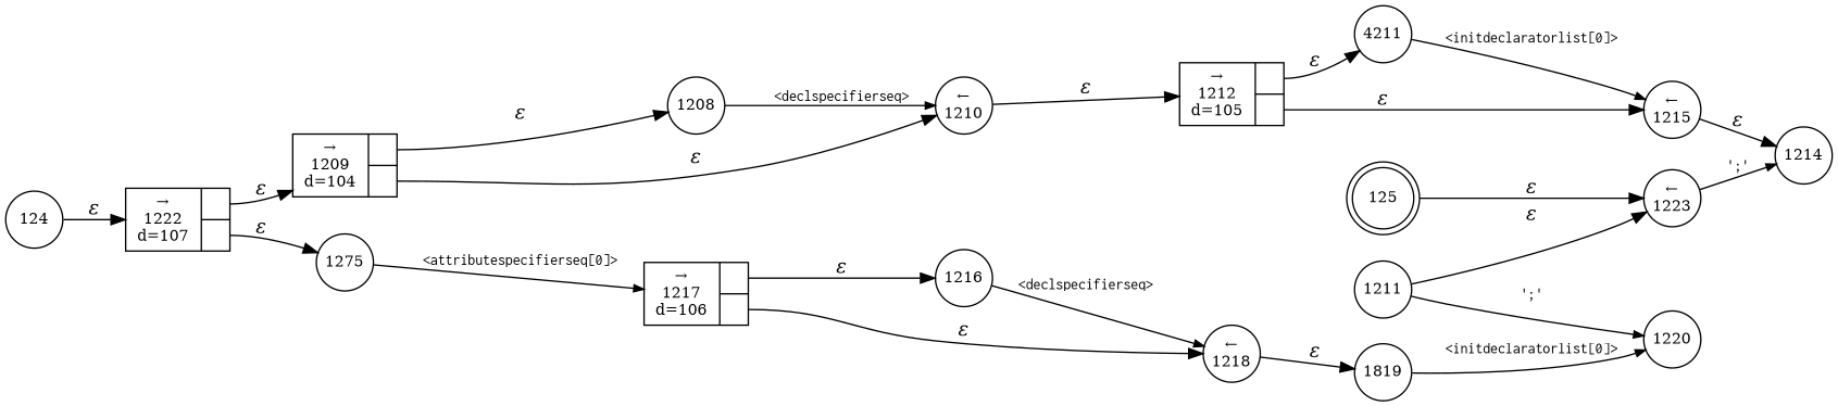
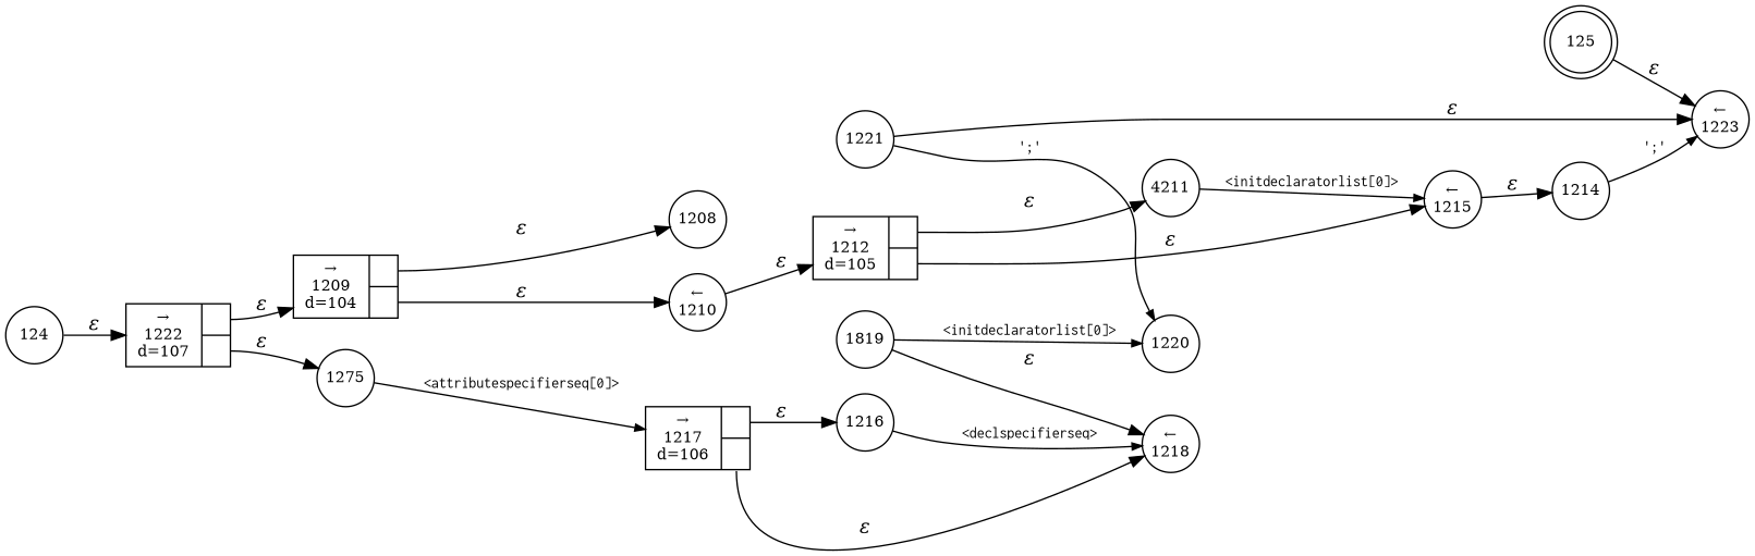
  digraph {
    rankdir=LR
    node [fixedsize=true fontsize=11 shape=circle peripheries=1]
    edge [fontname="Times-Italic"]
    n1 [label=125 shape=doublecircle width=.6 peripheries=""]
    n2 [label="&larr;\n1223" width=.55]
    n3 [label=1216 width=.55]
    n4 [label="&larr;\n1218" width=.55]
    n5 [label=1819 width=.55]
    n6 [fixedsize=false label="{&rarr;\n1217\nd=106|{<p0>|<p1>}}" shape=record]
    n7 [label=1220 width=.55]
-   n8 [label=1211 width=.55]
+   n8 [label=1221 width=.55]
    n9 [fixedsize=false label="{&rarr;\n1222\nd=107|{<p0>|<p1>}}" shape=record]
    n10 [fixedsize=false label="{&rarr;\n1209\nd=104|{<p0>|<p1>}}" shape=record]
    n11 [label=1275 width=.55]
    n12 [label=1208 width=.55]
    n13 [label="&larr;\n1210" width=.55]
    n14 [fixedsize=false label="{&rarr;\n1212\nd=105|{<p0>|<p1>}}" shape=record]
    n15 [label=4211 width=.55]
    n16 [label="&larr;\n1215" width=.55]
    n17 [label=1214 width=.55]
    n18 [label=124 width=.55]
    n1 -> n2 [label="&epsilon;"]
    n3 -> n4 [arrowhead=normal arrowsize=.7 fontname=Courier fontsize=11 label="<declspecifierseq>"]
-   n4 -> n5 [label="&epsilon;"]
+   n5 -> n4 [label="&epsilon;"]
    n5 -> n7 [arrowhead=normal arrowsize=.7 fontname=Courier fontsize=11 label="<initdeclaratorlist[0]>"]
    n6 -> n3 [label="&epsilon;" tailport=p0]
    n6 -> n4 [label="&epsilon;" tailport=p1]
    n8 -> n2 [label="&epsilon;"]
    n8 -> n7 [arrowhead=normal arrowsize=.7 fontname=Courier fontsize=11 label="';'"]
    n9 -> n10 [label="&epsilon;" tailport=p0]
    n9 -> n11 [label="&epsilon;" tailport=p1]
    n10 -> n12 [label="&epsilon;" tailport=p0]
    n10 -> n13 [label="&epsilon;" tailport=p1]
    n11 -> n6 [arrowhead=normal arrowsize=.7 fontname=Courier fontsize=11 label="<attributespecifierseq[0]>"]
-   n12 -> n13 [arrowhead=normal arrowsize=.7 fontname=Courier fontsize=11 label="<declspecifierseq>"]
    n13 -> n14 [label="&epsilon;"]
    n14 -> n15 [label="&epsilon;" tailport=p0]
    n14 -> n16 [label="&epsilon;" tailport=p1]
    n15 -> n16 [arrowhead=normal arrowsize=.7 fontname=Courier fontsize=11 label="<initdeclaratorlist[0]>"]
    n16 -> n17 [label="&epsilon;"]
-   n2 -> n17 [arrowhead=normal arrowsize=.7 fontname=Courier fontsize=11 label="';'"]
+   n17 -> n2 [arrowhead=normal arrowsize=.7 fontname=Courier fontsize=11 label="';'"]
    n18 -> n9 [label="&epsilon;"]
  }
